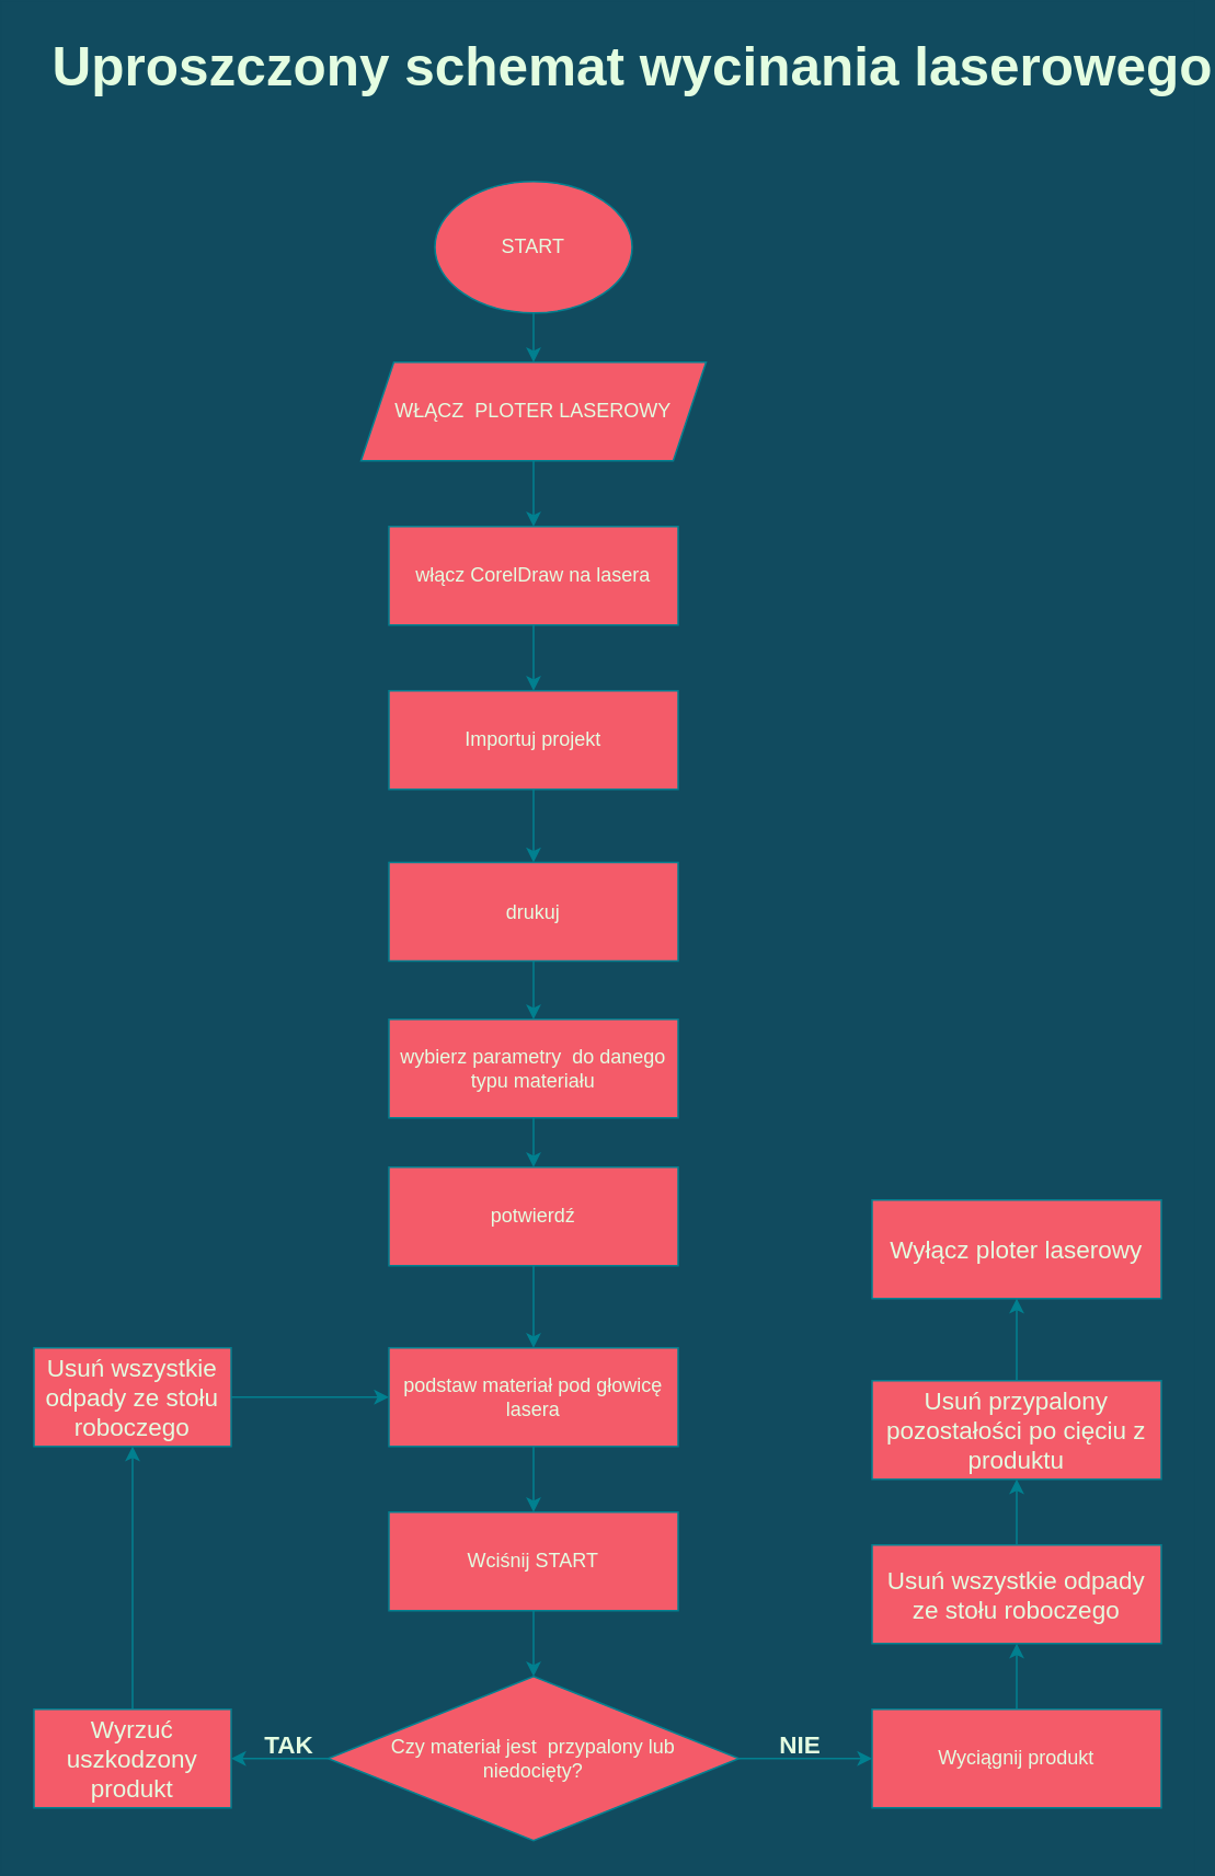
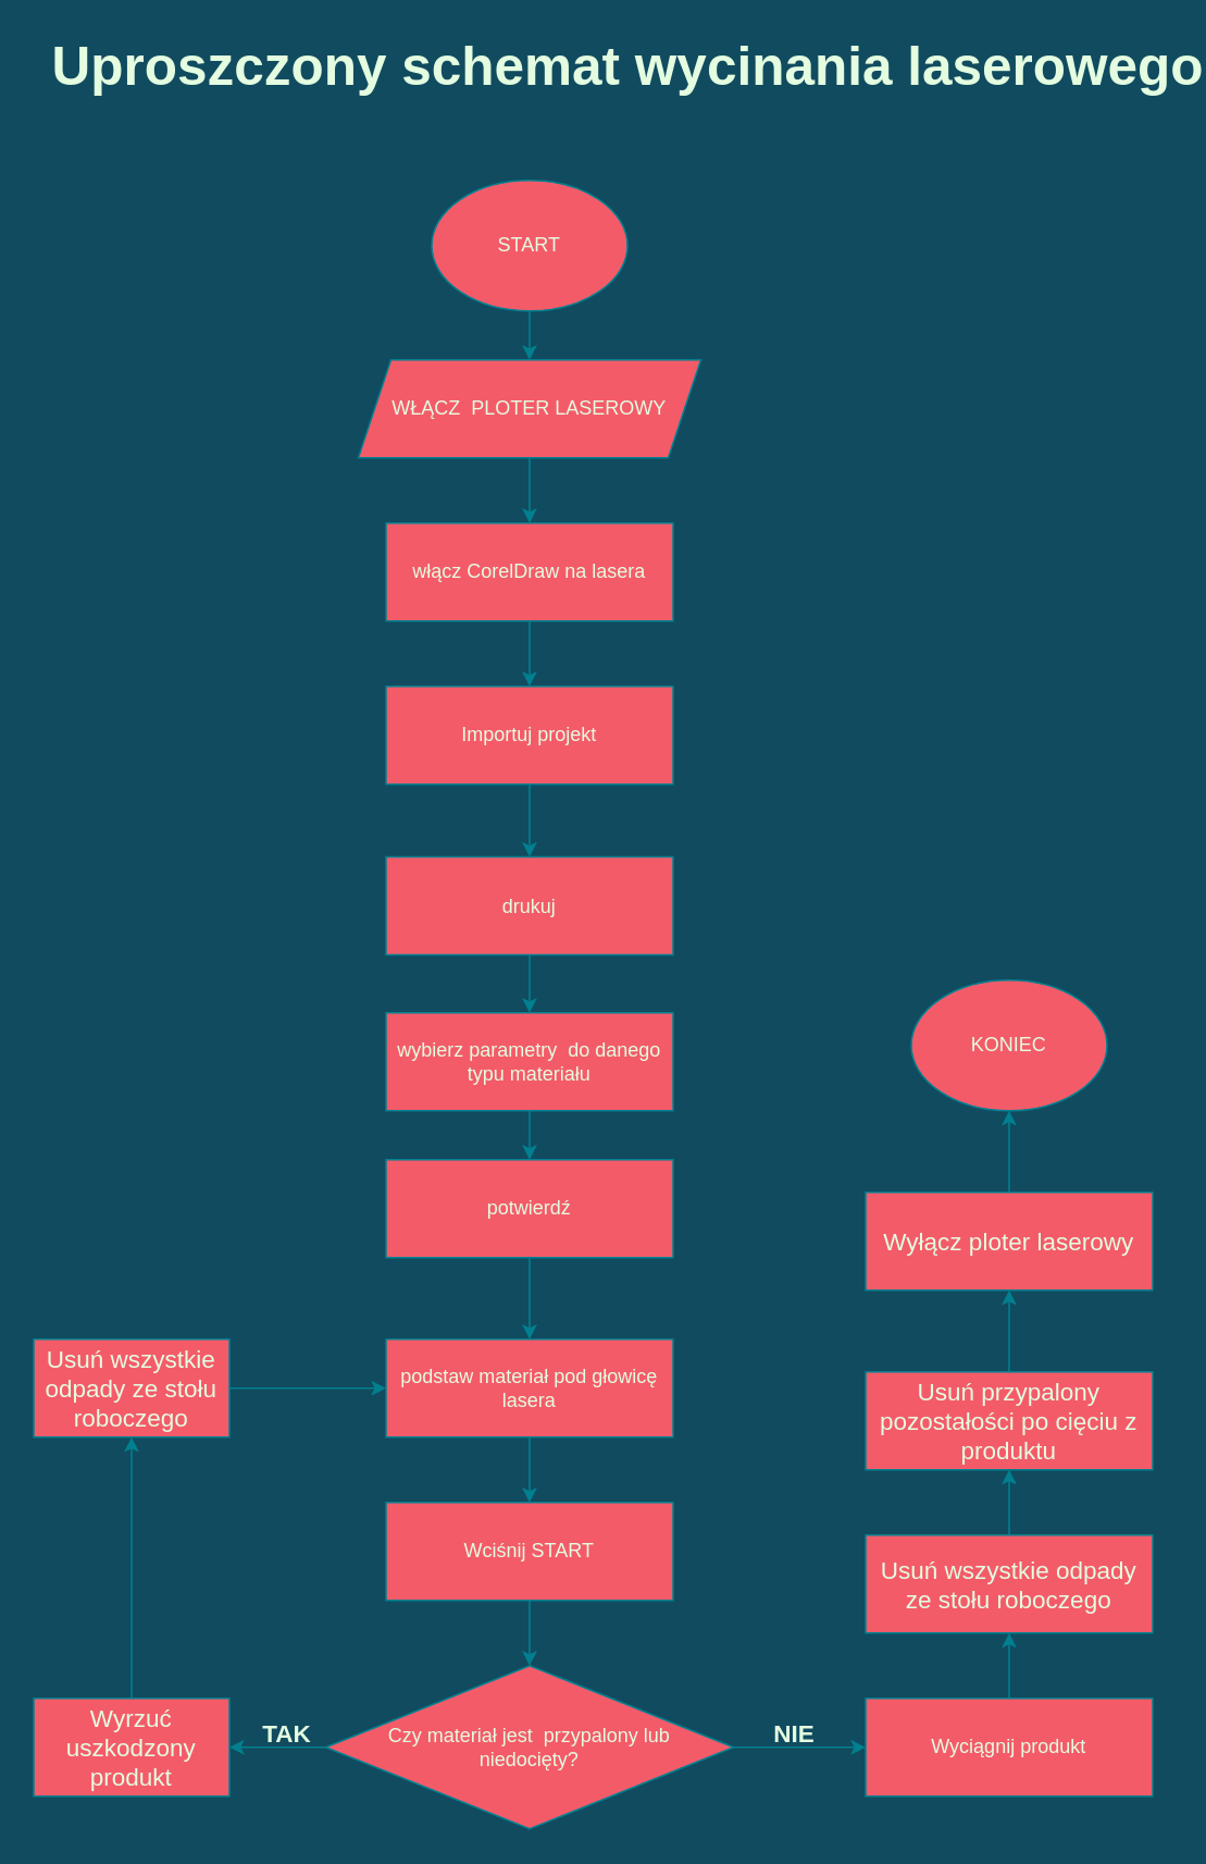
  <mxCell id="0" />
  <mxCell id="1" parent="0" />
  <mxCell id="2" value="" style="edgeStyle=orthogonalEdgeStyle;rounded=0;orthogonalLoop=1;jettySize=auto;html=1;labelBackgroundColor=#114B5F;strokeColor=#028090;fontColor=#E4FDE1;" edge="1" parent="1" source="3" target="5"><mxGeometry relative="1" as="geometry" /></mxCell>
  <mxCell id="3" value="START" style="ellipse;whiteSpace=wrap;html=1;rounded=1;fillColor=#F45B69;strokeColor=#028090;fontColor=#E4FDE1;" vertex="1" parent="1"><mxGeometry x="264" y="110" width="120" height="80" as="geometry" /></mxCell>
  <mxCell id="4" value="" style="edgeStyle=orthogonalEdgeStyle;rounded=0;orthogonalLoop=1;jettySize=auto;html=1;labelBackgroundColor=#114B5F;strokeColor=#028090;fontColor=#E4FDE1;" edge="1" parent="1" source="5" target="7"><mxGeometry relative="1" as="geometry" /></mxCell>
  <mxCell id="5" value="WŁĄCZ &amp;nbsp;PLOTER LASEROWY" style="shape=parallelogram;perimeter=parallelogramPerimeter;whiteSpace=wrap;html=1;fixedSize=1;rounded=0;fillColor=#F45B69;strokeColor=#028090;fontColor=#E4FDE1;" vertex="1" parent="1"><mxGeometry x="219" y="220" width="210" height="60" as="geometry" /></mxCell>
  <mxCell id="6" value="" style="edgeStyle=orthogonalEdgeStyle;rounded=0;orthogonalLoop=1;jettySize=auto;html=1;labelBackgroundColor=#114B5F;strokeColor=#028090;fontColor=#E4FDE1;" edge="1" parent="1" source="7" target="9"><mxGeometry relative="1" as="geometry" /></mxCell>
  <mxCell id="7" value="włącz CorelDraw na lasera&lt;br&gt;" style="rounded=0;whiteSpace=wrap;html=1;fillColor=#F45B69;strokeColor=#028090;fontColor=#E4FDE1;" vertex="1" parent="1"><mxGeometry x="236" y="320" width="176" height="60" as="geometry" /></mxCell>
  <mxCell id="8" value="" style="edgeStyle=orthogonalEdgeStyle;rounded=0;orthogonalLoop=1;jettySize=auto;html=1;labelBackgroundColor=#114B5F;strokeColor=#028090;fontColor=#E4FDE1;" edge="1" parent="1" source="9" target="11"><mxGeometry relative="1" as="geometry" /></mxCell>
  <mxCell id="9" value="Importuj projekt" style="rounded=0;whiteSpace=wrap;html=1;fillColor=#F45B69;strokeColor=#028090;fontColor=#E4FDE1;" vertex="1" parent="1"><mxGeometry x="236" y="420" width="176" height="60" as="geometry" /></mxCell>
  <mxCell id="10" value="" style="edgeStyle=orthogonalEdgeStyle;rounded=0;orthogonalLoop=1;jettySize=auto;html=1;labelBackgroundColor=#114B5F;strokeColor=#028090;fontColor=#E4FDE1;" edge="1" parent="1" source="11" target="13"><mxGeometry relative="1" as="geometry" /></mxCell>
  <mxCell id="11" value="drukuj" style="rounded=0;whiteSpace=wrap;html=1;fillColor=#F45B69;strokeColor=#028090;fontColor=#E4FDE1;" vertex="1" parent="1"><mxGeometry x="236" y="524.5" width="176" height="60" as="geometry" /></mxCell>
  <mxCell id="12" value="" style="edgeStyle=orthogonalEdgeStyle;rounded=0;orthogonalLoop=1;jettySize=auto;html=1;labelBackgroundColor=#114B5F;strokeColor=#028090;fontColor=#E4FDE1;" edge="1" parent="1" source="13" target="15"><mxGeometry relative="1" as="geometry" /></mxCell>
  <mxCell id="13" value="wybierz parametry &amp;nbsp;do danego typu materiału" style="rounded=0;whiteSpace=wrap;html=1;fillColor=#F45B69;strokeColor=#028090;fontColor=#E4FDE1;" vertex="1" parent="1"><mxGeometry x="236" y="620" width="176" height="60" as="geometry" /></mxCell>
  <mxCell id="14" value="" style="edgeStyle=orthogonalEdgeStyle;rounded=0;orthogonalLoop=1;jettySize=auto;html=1;labelBackgroundColor=#114B5F;strokeColor=#028090;fontColor=#E4FDE1;" edge="1" parent="1" source="15" target="17"><mxGeometry relative="1" as="geometry" /></mxCell>
  <mxCell id="15" value="potwierdź" style="rounded=0;whiteSpace=wrap;html=1;fillColor=#F45B69;strokeColor=#028090;fontColor=#E4FDE1;" vertex="1" parent="1"><mxGeometry x="236" y="710" width="176" height="60" as="geometry" /></mxCell>
  <mxCell id="16" value="" style="edgeStyle=orthogonalEdgeStyle;rounded=0;orthogonalLoop=1;jettySize=auto;html=1;labelBackgroundColor=#114B5F;strokeColor=#028090;fontColor=#E4FDE1;" edge="1" parent="1" source="17" target="19"><mxGeometry relative="1" as="geometry" /></mxCell>
  <mxCell id="17" value="podstaw materiał pod głowicę lasera" style="rounded=0;whiteSpace=wrap;html=1;fillColor=#F45B69;strokeColor=#028090;fontColor=#E4FDE1;" vertex="1" parent="1"><mxGeometry x="236" y="820" width="176" height="60" as="geometry" /></mxCell>
  <mxCell id="18" value="" style="edgeStyle=orthogonalEdgeStyle;rounded=0;orthogonalLoop=1;jettySize=auto;html=1;fontSize=15;labelBackgroundColor=#114B5F;strokeColor=#028090;fontColor=#E4FDE1;" edge="1" parent="1" source="19" target="22"><mxGeometry relative="1" as="geometry" /></mxCell>
  <mxCell id="19" value="Wciśnij START" style="rounded=0;whiteSpace=wrap;html=1;fillColor=#F45B69;strokeColor=#028090;fontColor=#E4FDE1;" vertex="1" parent="1"><mxGeometry x="236" y="920" width="176" height="60" as="geometry" /></mxCell>
  <mxCell id="20" style="edgeStyle=orthogonalEdgeStyle;rounded=0;orthogonalLoop=1;jettySize=auto;html=1;exitX=0;exitY=0.5;exitDx=0;exitDy=0;labelBackgroundColor=#114B5F;strokeColor=#028090;fontColor=#E4FDE1;" edge="1" parent="1" source="22" target="25"><mxGeometry relative="1" as="geometry"><mxPoint x="110" y="960" as="targetPoint" /></mxGeometry></mxCell>
  <mxCell id="21" value="" style="edgeStyle=orthogonalEdgeStyle;rounded=0;orthogonalLoop=1;jettySize=auto;html=1;fontSize=15;labelBackgroundColor=#114B5F;strokeColor=#028090;fontColor=#E4FDE1;" edge="1" parent="1" source="22" target="29"><mxGeometry relative="1" as="geometry" /></mxCell>
  <mxCell id="22" value="Czy materiał jest &amp;nbsp;przypalony lub &lt;br&gt;niedocięty?" style="rhombus;whiteSpace=wrap;html=1;rounded=0;fillColor=#F45B69;strokeColor=#028090;fontColor=#E4FDE1;" vertex="1" parent="1"><mxGeometry x="199" y="1020" width="250" height="100" as="geometry" /></mxCell>
  <mxCell id="23" value="TAK" style="text;strokeColor=none;fillColor=none;html=1;fontSize=15;fontStyle=1;verticalAlign=middle;align=center;rounded=0;fontColor=#E4FDE1;" vertex="1" parent="1"><mxGeometry x="149" y="1060" width="51" as="geometry" /></mxCell>
  <mxCell id="24" value="" style="edgeStyle=orthogonalEdgeStyle;rounded=0;orthogonalLoop=1;jettySize=auto;html=1;fontSize=15;labelBackgroundColor=#114B5F;strokeColor=#028090;fontColor=#E4FDE1;" edge="1" parent="1" source="25" target="27"><mxGeometry relative="1" as="geometry" /></mxCell>
  <mxCell id="25" value="Wyrzuć uszkodzony produkt" style="rounded=0;whiteSpace=wrap;html=1;fontSize=15;fillColor=#F45B69;strokeColor=#028090;fontColor=#E4FDE1;" vertex="1" parent="1"><mxGeometry x="20" y="1040" width="120" height="60" as="geometry" /></mxCell>
  <mxCell id="26" value="" style="edgeStyle=orthogonalEdgeStyle;rounded=0;orthogonalLoop=1;jettySize=auto;html=1;fontSize=15;labelBackgroundColor=#114B5F;strokeColor=#028090;fontColor=#E4FDE1;" edge="1" parent="1" source="27" target="17"><mxGeometry relative="1" as="geometry" /></mxCell>
  <mxCell id="27" value="Usuń wszystkie odpady ze stołu roboczego" style="rounded=0;whiteSpace=wrap;html=1;fontSize=15;fillColor=#F45B69;strokeColor=#028090;fontColor=#E4FDE1;" vertex="1" parent="1"><mxGeometry x="20" y="820" width="120" height="60" as="geometry" /></mxCell>
  <mxCell id="28" value="" style="edgeStyle=orthogonalEdgeStyle;rounded=0;orthogonalLoop=1;jettySize=auto;html=1;fontSize=15;labelBackgroundColor=#114B5F;strokeColor=#028090;fontColor=#E4FDE1;" edge="1" parent="1" source="29" target="33"><mxGeometry relative="1" as="geometry" /></mxCell>
  <mxCell id="29" value="Wyciągnij produkt" style="rounded=0;whiteSpace=wrap;html=1;fillColor=#F45B69;strokeColor=#028090;fontColor=#E4FDE1;" vertex="1" parent="1"><mxGeometry x="530" y="1040" width="176" height="60" as="geometry" /></mxCell>
  <mxCell id="30" value="" style="edgeStyle=orthogonalEdgeStyle;rounded=0;orthogonalLoop=1;jettySize=auto;html=1;fontSize=15;labelBackgroundColor=#114B5F;strokeColor=#028090;fontColor=#E4FDE1;" edge="1" parent="1" source="31" target="37"><mxGeometry relative="1" as="geometry" /></mxCell>
  <mxCell id="31" value="&lt;span style=&quot;font-size: 15px;&quot;&gt;Usuń przypalony pozostałości po cięciu z produktu&lt;/span&gt;" style="rounded=0;whiteSpace=wrap;html=1;fillColor=#F45B69;strokeColor=#028090;fontColor=#E4FDE1;" vertex="1" parent="1"><mxGeometry x="530" y="840" width="176" height="60" as="geometry" /></mxCell>
  <mxCell id="32" value="" style="edgeStyle=orthogonalEdgeStyle;rounded=0;orthogonalLoop=1;jettySize=auto;html=1;fontSize=15;labelBackgroundColor=#114B5F;strokeColor=#028090;fontColor=#E4FDE1;" edge="1" parent="1" source="33" target="31"><mxGeometry relative="1" as="geometry" /></mxCell>
  <mxCell id="33" value="&lt;span style=&quot;font-size: 15px;&quot;&gt;Usuń wszystkie odpady ze stołu roboczego&lt;/span&gt;" style="rounded=0;whiteSpace=wrap;html=1;fillColor=#F45B69;strokeColor=#028090;fontColor=#E4FDE1;" vertex="1" parent="1"><mxGeometry x="530" y="940" width="176" height="60" as="geometry" /></mxCell>
  <mxCell id="34" value="NIE" style="text;strokeColor=none;fillColor=none;html=1;fontSize=15;fontStyle=1;verticalAlign=middle;align=center;rounded=0;fontColor=#E4FDE1;" vertex="1" parent="1"><mxGeometry x="460" y="1060" width="51" as="geometry" /></mxCell>
+ <mxCell id="35" value="KONIEC" style="ellipse;whiteSpace=wrap;html=1;rounded=1;fillColor=#F45B69;strokeColor=#028090;fontColor=#E4FDE1;" vertex="1" parent="1"><mxGeometry x="558" y="600" width="120" height="80" as="geometry" /></mxCell>
+ <mxCell id="36" value="" style="edgeStyle=orthogonalEdgeStyle;rounded=0;orthogonalLoop=1;jettySize=auto;html=1;fontSize=15;labelBackgroundColor=#114B5F;strokeColor=#028090;fontColor=#E4FDE1;" edge="1" parent="1" source="37" target="35"><mxGeometry relative="1" as="geometry" /></mxCell>
  <mxCell id="37" value="&lt;span style=&quot;font-size: 15px;&quot;&gt;Wyłącz ploter laserowy&lt;/span&gt;" style="rounded=0;whiteSpace=wrap;html=1;fillColor=#F45B69;strokeColor=#028090;fontColor=#E4FDE1;" vertex="1" parent="1"><mxGeometry x="530" y="730" width="176" height="60" as="geometry" /></mxCell>
  <mxCell id="38" value="Uproszczony schemat wycinania laserowego" style="text;strokeColor=none;fillColor=none;html=1;fontSize=33;fontStyle=1;verticalAlign=middle;align=center;fontColor=#E4FDE1;" vertex="1" parent="1"><mxGeometry x="334" y="20" width="100" height="40" as="geometry" /></mxCell>
